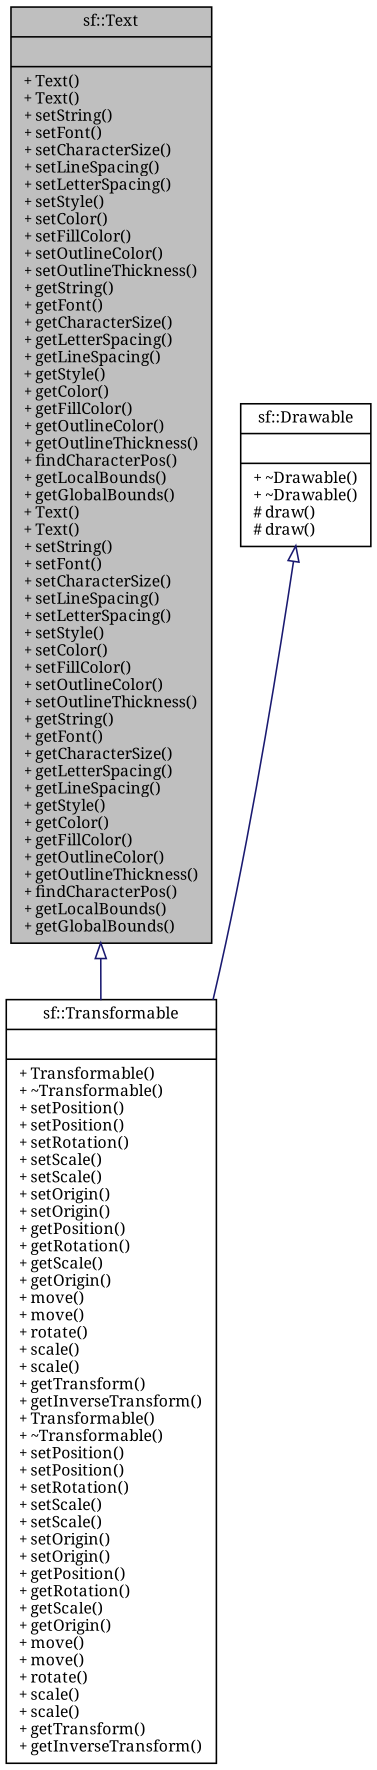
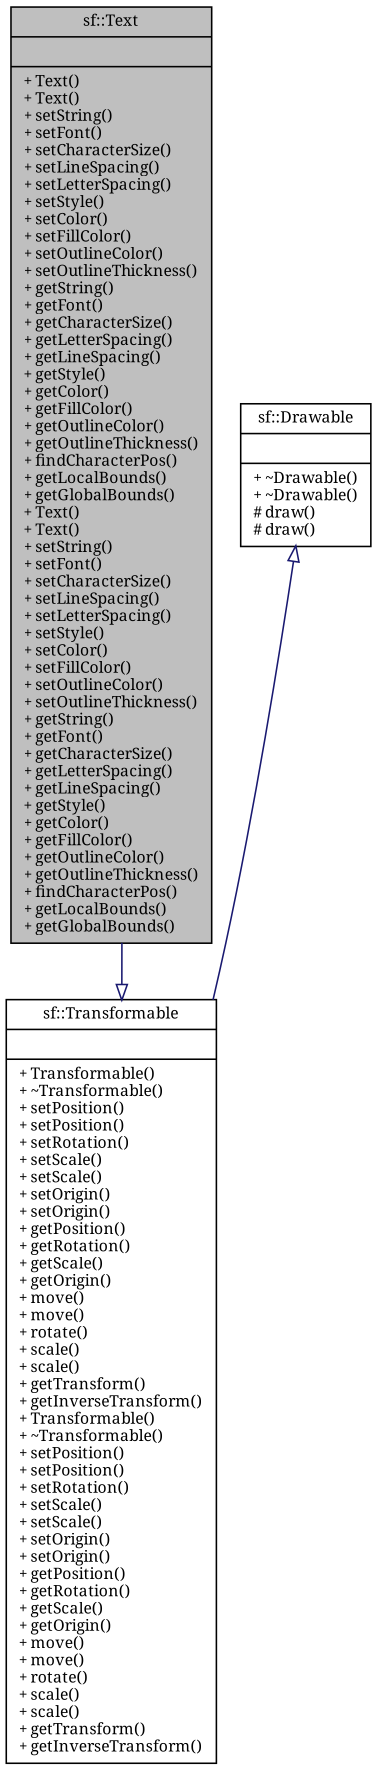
  digraph {
    fontname="Noto Serif"
    node [color=black fillcolor=white fontname="Noto Serif" fontsize=10 shape=record style=filled]
    edge [arrowtail=onormal color=midnightblue dir=back fontname="Noto Serif" fontsize=10 labelfontname=Helvetica labelfontsize=10 style=solid]
    n1 [fillcolor=grey75 fontcolor=black height=0.2 label="{sf::Text\n||+ Text()\l+ Text()\l+ setString()\l+ setFont()\l+ setCharacterSize()\l+ setLineSpacing()\l+ setLetterSpacing()\l+ setStyle()\l+ setColor()\l+ setFillColor()\l+ setOutlineColor()\l+ setOutlineThickness()\l+ getString()\l+ getFont()\l+ getCharacterSize()\l+ getLetterSpacing()\l+ getLineSpacing()\l+ getStyle()\l+ getColor()\l+ getFillColor()\l+ getOutlineColor()\l+ getOutlineThickness()\l+ findCharacterPos()\l+ getLocalBounds()\l+ getGlobalBounds()\l+ Text()\l+ Text()\l+ setString()\l+ setFont()\l+ setCharacterSize()\l+ setLineSpacing()\l+ setLetterSpacing()\l+ setStyle()\l+ setColor()\l+ setFillColor()\l+ setOutlineColor()\l+ setOutlineThickness()\l+ getString()\l+ getFont()\l+ getCharacterSize()\l+ getLetterSpacing()\l+ getLineSpacing()\l+ getStyle()\l+ getColor()\l+ getFillColor()\l+ getOutlineColor()\l+ getOutlineThickness()\l+ findCharacterPos()\l+ getLocalBounds()\l+ getGlobalBounds()\l}" width=0.4]
    n2 [height=0.2 label="{sf::Drawable\n||+ ~Drawable()\l+ ~Drawable()\l# draw()\l# draw()\l}" width=0.4]
    n3 [height=0.2 label="{sf::Transformable\n||+ Transformable()\l+ ~Transformable()\l+ setPosition()\l+ setPosition()\l+ setRotation()\l+ setScale()\l+ setScale()\l+ setOrigin()\l+ setOrigin()\l+ getPosition()\l+ getRotation()\l+ getScale()\l+ getOrigin()\l+ move()\l+ move()\l+ rotate()\l+ scale()\l+ scale()\l+ getTransform()\l+ getInverseTransform()\l+ Transformable()\l+ ~Transformable()\l+ setPosition()\l+ setPosition()\l+ setRotation()\l+ setScale()\l+ setScale()\l+ setOrigin()\l+ setOrigin()\l+ getPosition()\l+ getRotation()\l+ getScale()\l+ getOrigin()\l+ move()\l+ move()\l+ rotate()\l+ scale()\l+ scale()\l+ getTransform()\l+ getInverseTransform()\l}" width=0.4]
    n2 -> n3
-   n1 -> n3
+   n3 -> n1
  }
